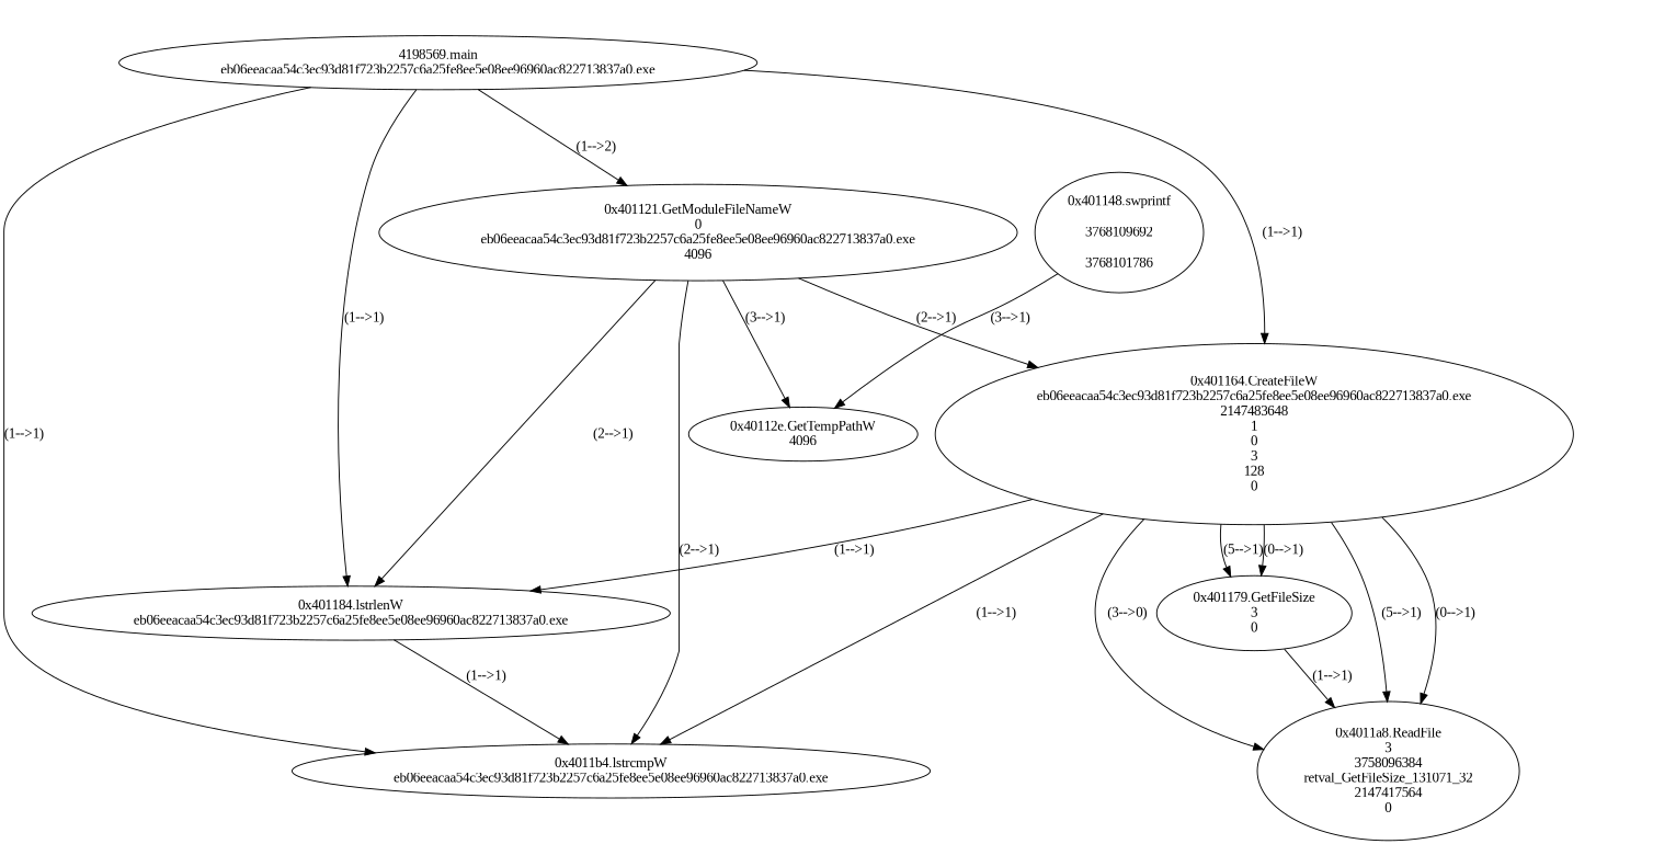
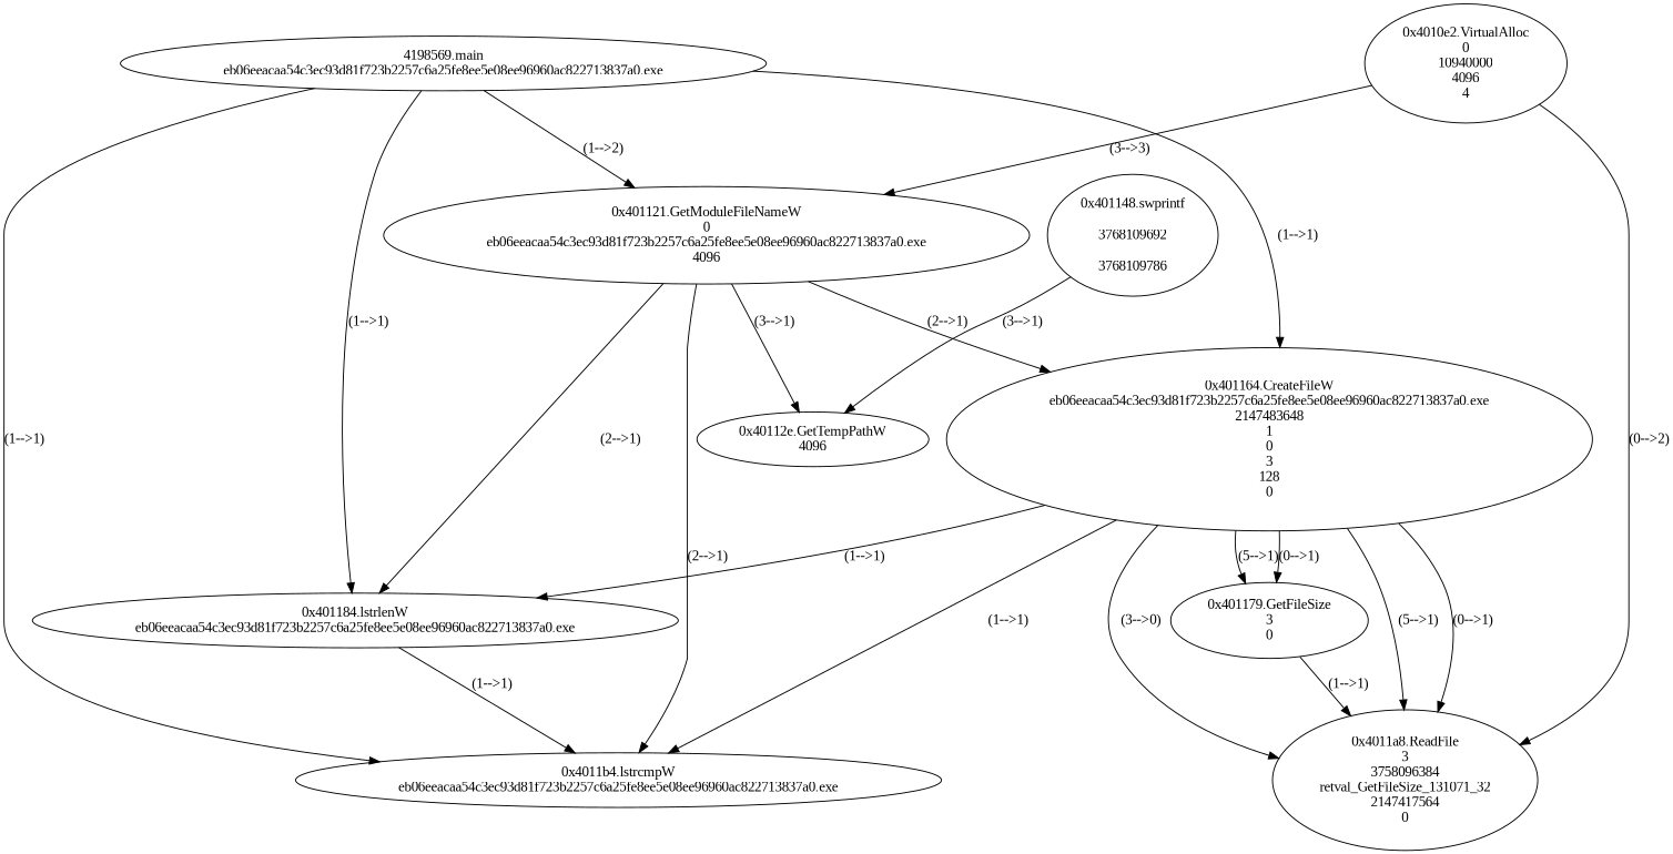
  digraph {
    fontname="Liberation Serif"
    node [fontname="Liberation Serif"]
    edge [fontname="Liberation Serif"]
    n1 [label="4198569.main\neb06eeacaa54c3ec93d81f723b2257c6a25fe8ee5e08ee96960ac822713837a0.exe"]
    n2 [label="0x401121.GetModuleFileNameW\n0\neb06eeacaa54c3ec93d81f723b2257c6a25fe8ee5e08ee96960ac822713837a0.exe\n4096"]
    n3 [label="0x401164.CreateFileW\neb06eeacaa54c3ec93d81f723b2257c6a25fe8ee5e08ee96960ac822713837a0.exe\n2147483648\n1\n0\n3\n128\n0"]
    n4 [label="0x401184.lstrlenW\neb06eeacaa54c3ec93d81f723b2257c6a25fe8ee5e08ee96960ac822713837a0.exe"]
    n5 [label="0x4011b4.lstrcmpW\neb06eeacaa54c3ec93d81f723b2257c6a25fe8ee5e08ee96960ac822713837a0.exe\n"]
    n6 [label="0x40112e.GetTempPathW\n4096\n"]
    n7 [label="0x4011a8.ReadFile\n3\n3758096384\nretval_GetFileSize_131071_32\n2147417564\n0"]
    n8 [label="0x401179.GetFileSize\n3\n0"]
-   n10 [label="0x401148.swprintf\n\n3768109692\n\n3768101786"]
+   n9 [label="0x4010e2.VirtualAlloc\n0\n10940000\n4096\n4"]
+   n10 [label="0x401148.swprintf\n\n3768109692\n\n3768109786"]
    n1 -> n2 [label="(1-->2)"]
    n1 -> n3 [label="(1-->1)"]
    n1 -> n4 [label="(1-->1)"]
    n1 -> n5 [label="(1-->1)"]
    n2 -> n3 [label="(2-->1)"]
    n2 -> n4 [label="(2-->1)"]
    n2 -> n5 [label="(2-->1)"]
    n2 -> n6 [label="(3-->1)"]
    n3 -> n4 [label="(1-->1)"]
    n3 -> n5 [label="(1-->1)"]
    n3 -> n7 [label="(5-->1)"]
    n3 -> n7 [label="(0-->1)"]
    n3 -> n7 [label="(3-->0)"]
    n3 -> n8 [label="(5-->1)"]
    n3 -> n8 [label="(0-->1)"]
    n4 -> n5 [label="(1-->1)"]
    n8 -> n7 [label="(1-->1)"]
+   n9 -> n2 [label="(3-->3)"]
+   n9 -> n7 [label="(0-->2)"]
    n10 -> n6 [label="(3-->1)"]
  }
